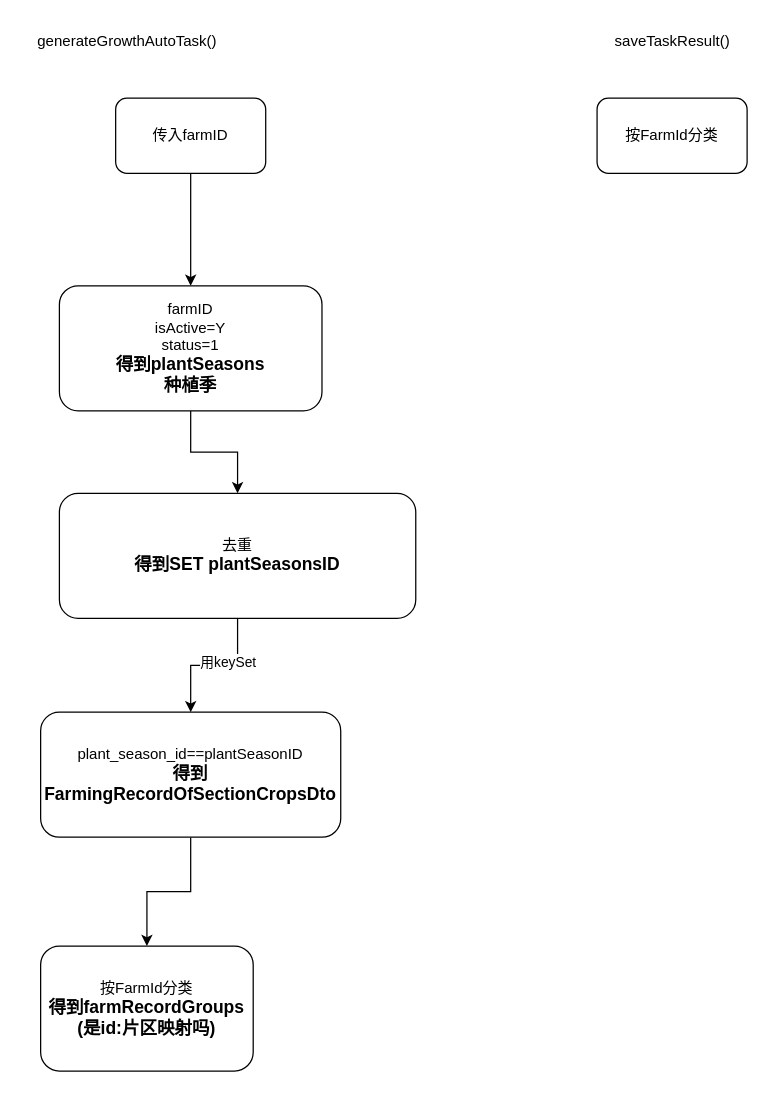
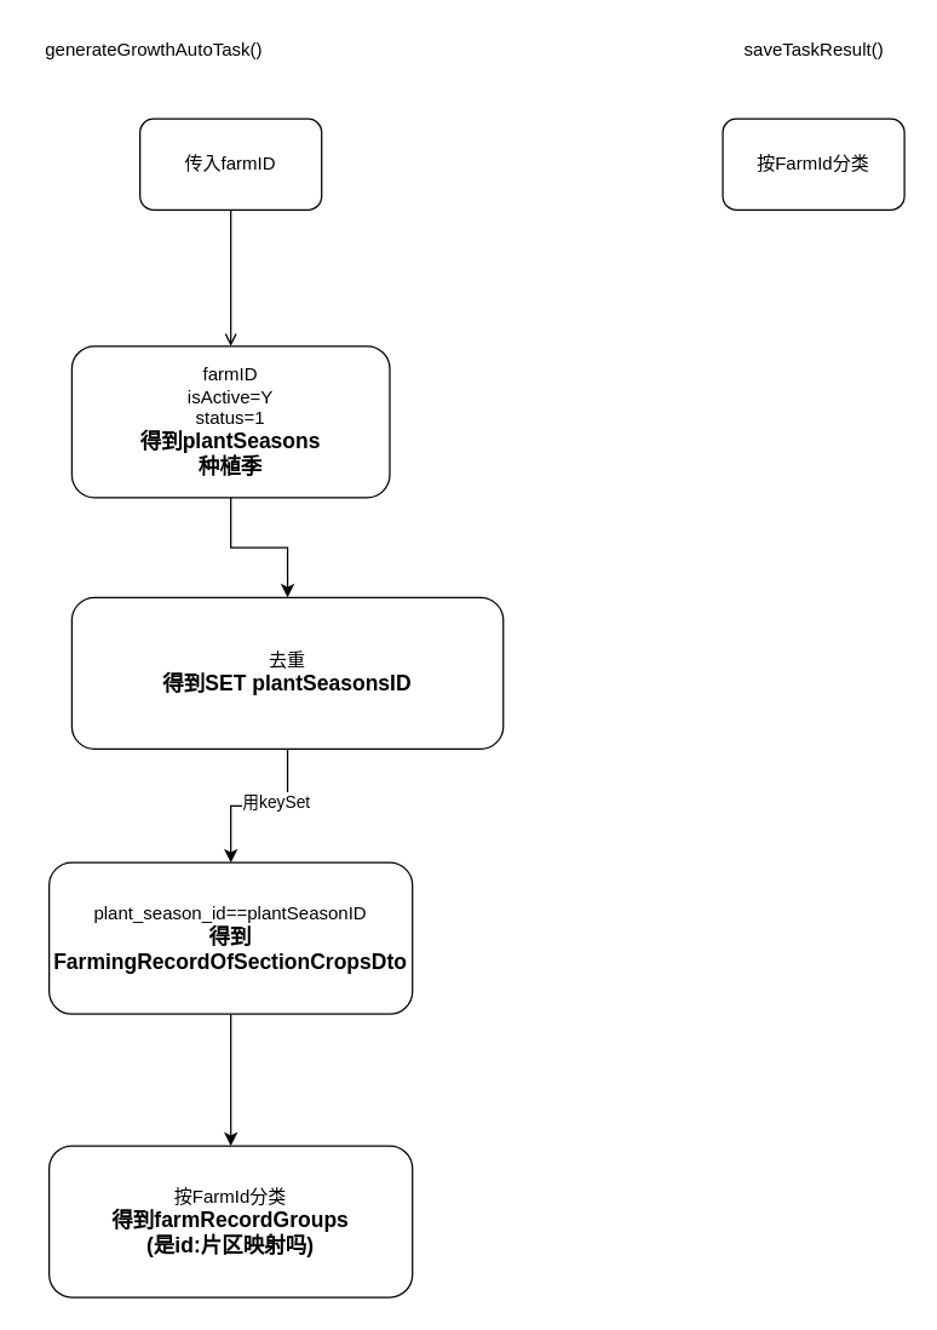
  <mxCell id="0" />
  <mxCell id="1" parent="0" />
- <mxCell id="2" style="edgeStyle=orthogonalEdgeStyle;rounded=0;orthogonalLoop=1;jettySize=auto;html=1;exitX=0.5;exitY=1;exitDx=0;exitDy=0;entryX=0.5;entryY=0;entryDx=0;entryDy=0;" parent="1" source="3" target="5" edge="1"><mxGeometry relative="1" as="geometry" /></mxCell>
+ <mxCell id="2" style="edgeStyle=orthogonalEdgeStyle;rounded=0;orthogonalLoop=1;jettySize=auto;html=1;exitX=0.5;exitY=1;exitDx=0;exitDy=0;entryX=0.5;entryY=0;entryDx=0;entryDy=0;endArrow=open;" parent="1" source="3" target="5" edge="1"><mxGeometry relative="1" as="geometry" /></mxCell>
  <mxCell id="3" value="传入farmID" style="rounded=1;whiteSpace=wrap;html=1;" parent="1" vertex="1"><mxGeometry x="92" y="78" width="120" height="60" as="geometry" /></mxCell>
  <mxCell id="4" style="edgeStyle=orthogonalEdgeStyle;rounded=0;orthogonalLoop=1;jettySize=auto;html=1;exitX=0.5;exitY=1;exitDx=0;exitDy=0;entryX=0.5;entryY=0;entryDx=0;entryDy=0;" parent="1" source="5" target="8" edge="1"><mxGeometry relative="1" as="geometry" /></mxCell>
  <mxCell id="5" value="farmID&lt;div&gt;isActive=Y&lt;/div&gt;&lt;div&gt;status=1&lt;/div&gt;&lt;div&gt;&lt;b&gt;&lt;font style=&quot;font-size: 14px;&quot;&gt;得到plantSeasons&lt;/font&gt;&lt;/b&gt;&lt;/div&gt;&lt;div&gt;&lt;b&gt;&lt;font style=&quot;font-size: 14px;&quot;&gt;种植季&lt;/font&gt;&lt;/b&gt;&lt;/div&gt;" style="rounded=1;whiteSpace=wrap;html=1;" parent="1" vertex="1"><mxGeometry x="47" y="228" width="210" height="100" as="geometry" /></mxCell>
  <mxCell id="6" style="edgeStyle=orthogonalEdgeStyle;rounded=0;orthogonalLoop=1;jettySize=auto;html=1;exitX=0.5;exitY=1;exitDx=0;exitDy=0;entryX=0.5;entryY=0;entryDx=0;entryDy=0;" parent="1" source="8" target="10" edge="1"><mxGeometry relative="1" as="geometry" /></mxCell>
  <mxCell id="7" value="用keySet" style="edgeLabel;html=1;align=center;verticalAlign=middle;resizable=0;points=[];" parent="6" vertex="1" connectable="0"><mxGeometry x="-0.19" y="-3" relative="1" as="geometry"><mxPoint as="offset" /></mxGeometry></mxCell>
  <mxCell id="8" value="去重&lt;br&gt;&lt;div&gt;&lt;b&gt;&lt;font style=&quot;font-size: 14px;&quot;&gt;得到SET plantSeasonsID&lt;/font&gt;&lt;/b&gt;&lt;/div&gt;" style="rounded=1;whiteSpace=wrap;html=1;" parent="1" vertex="1"><mxGeometry x="47" y="394" width="285" height="100" as="geometry" /></mxCell>
  <mxCell id="9" style="edgeStyle=orthogonalEdgeStyle;rounded=0;orthogonalLoop=1;jettySize=auto;html=1;exitX=0.5;exitY=1;exitDx=0;exitDy=0;entryX=0.5;entryY=0;entryDx=0;entryDy=0;" parent="1" source="10" target="11" edge="1"><mxGeometry relative="1" as="geometry" /></mxCell>
  <mxCell id="10" value="plant_season_id==plantSeasonID&lt;br&gt;&lt;div&gt;&lt;b&gt;&lt;font style=&quot;font-size: 14px;&quot;&gt;得到&lt;/font&gt;&lt;/b&gt;&lt;span style=&quot;background-color: initial; font-size: 14px;&quot;&gt;&lt;b&gt;FarmingRecordOfSectionCropsDto&lt;/b&gt;&lt;/span&gt;&lt;/div&gt;" style="rounded=1;whiteSpace=wrap;html=1;" parent="1" vertex="1"><mxGeometry x="32" y="569" width="240" height="100" as="geometry" /></mxCell>
- <mxCell id="11" value="按FarmId分类&lt;br&gt;&lt;div&gt;&lt;b&gt;&lt;font style=&quot;font-size: 14px;&quot;&gt;得到&lt;/font&gt;&lt;/b&gt;&lt;span style=&quot;background-color: initial; font-size: 14px;&quot;&gt;&lt;b&gt;farmRecordGroups&lt;/b&gt;&lt;/span&gt;&lt;/div&gt;&lt;div&gt;&lt;span style=&quot;font-size: 14px;&quot;&gt;&lt;b&gt;(是id:片区映射吗)&lt;/b&gt;&lt;/span&gt;&lt;/div&gt;" style="rounded=1;whiteSpace=wrap;html=1;" parent="1" vertex="1"><mxGeometry x="32" y="756" width="170" height="100" as="geometry" /></mxCell>
+ <mxCell id="11" value="按FarmId分类&lt;br&gt;&lt;div&gt;&lt;b&gt;&lt;font style=&quot;font-size: 14px;&quot;&gt;得到&lt;/font&gt;&lt;/b&gt;&lt;span style=&quot;background-color: initial; font-size: 14px;&quot;&gt;&lt;b&gt;farmRecordGroups&lt;/b&gt;&lt;/span&gt;&lt;/div&gt;&lt;div&gt;&lt;span style=&quot;font-size: 14px;&quot;&gt;&lt;b&gt;(是id:片区映射吗)&lt;/b&gt;&lt;/span&gt;&lt;/div&gt;" style="rounded=1;whiteSpace=wrap;html=1;" parent="1" vertex="1"><mxGeometry x="32" y="756" width="240" height="100" as="geometry" /></mxCell>
  <mxCell id="12" value="generateGrowthAutoTask()" style="text;html=1;align=center;verticalAlign=middle;resizable=0;points=[];autosize=1;strokeColor=none;fillColor=none;" parent="1" vertex="1"><mxGeometry x="20.5" y="20" width="161" height="26" as="geometry" /></mxCell>
  <mxCell id="13" value="saveTaskResult()" style="text;html=1;align=center;verticalAlign=middle;resizable=0;points=[];autosize=1;strokeColor=none;fillColor=none;" parent="1" vertex="1"><mxGeometry x="482" y="20" width="110" height="26" as="geometry" /></mxCell>
  <mxCell id="14" value="按FarmId分类" style="rounded=1;whiteSpace=wrap;html=1;" parent="1" vertex="1"><mxGeometry x="477" y="78" width="120" height="60" as="geometry" /></mxCell>
